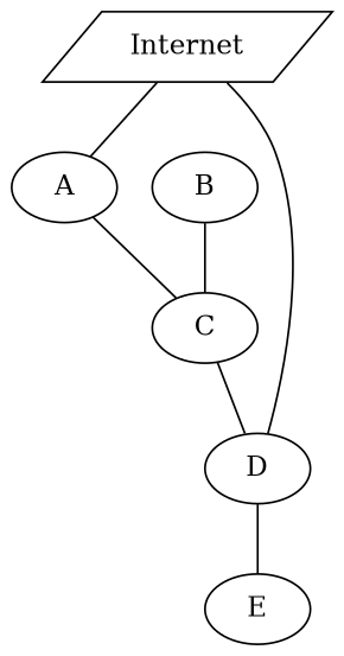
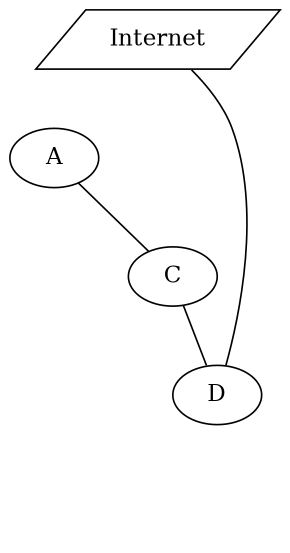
  graph {
    Internet [shape=parallelogram]
    A
    D
    C
-   B
-   E
-   Internet -- A
    Internet -- D
    A -- C
-   D -- E
    C -- D
-   B -- C
  }
